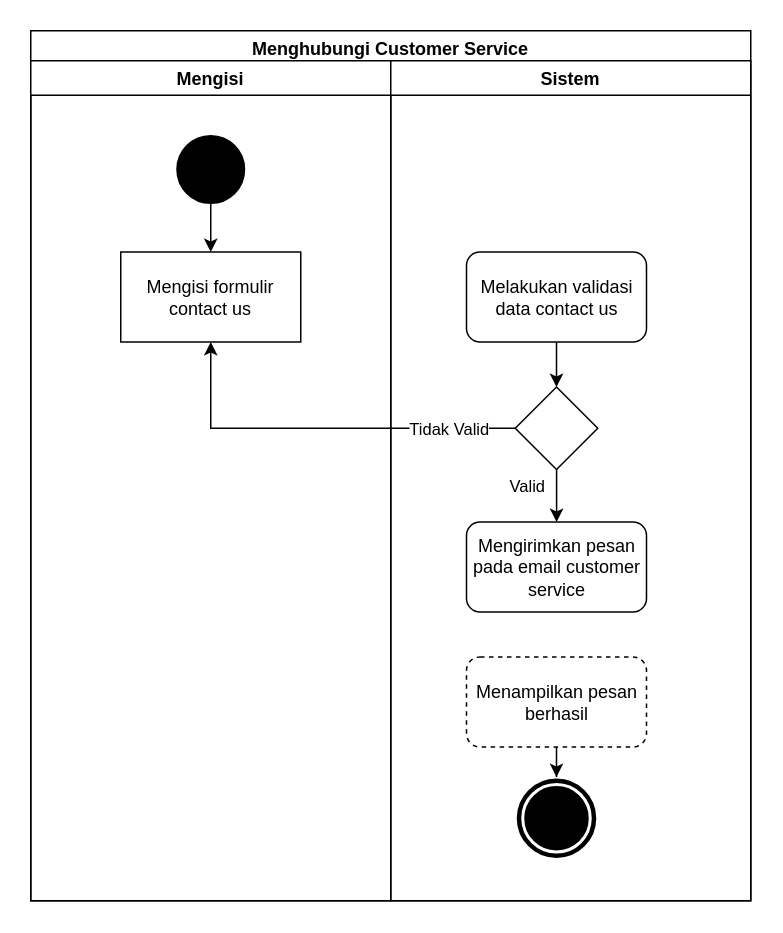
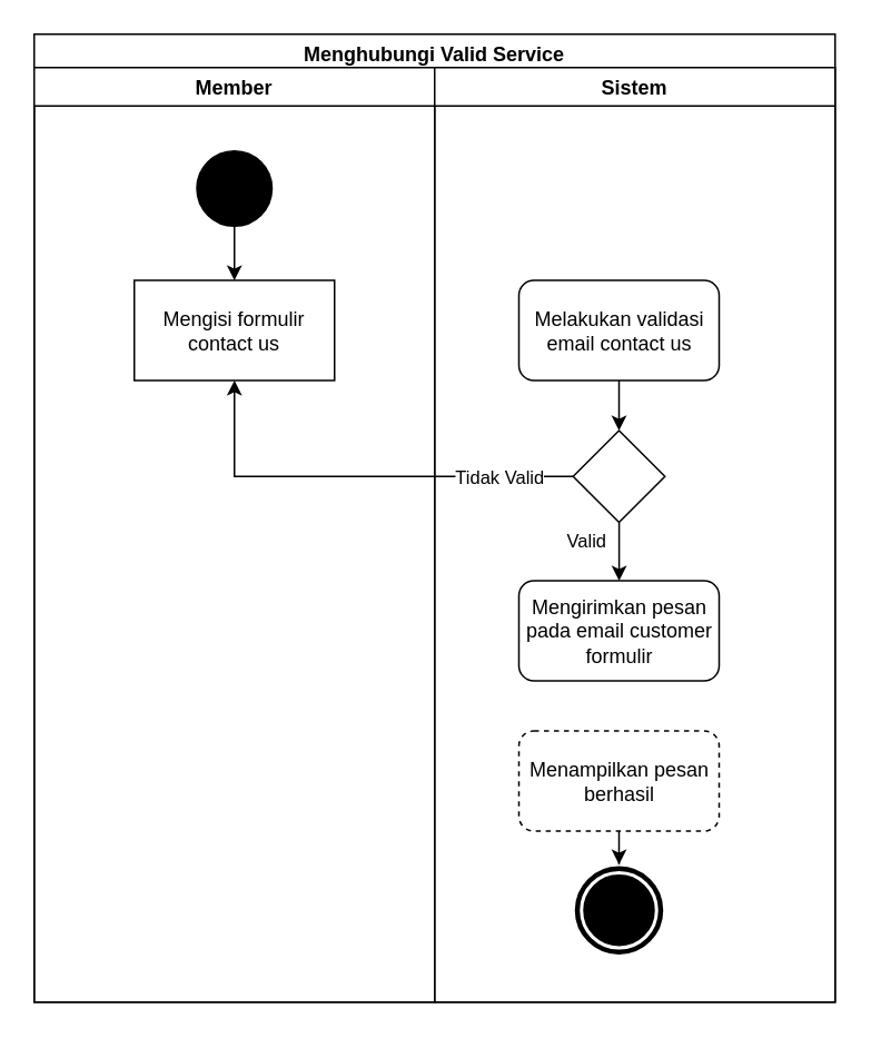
  <mxCell id="0" />
  <mxCell id="1" parent="0" />
- <mxCell id="2" value="Menghubungi Customer Service" style="swimlane;fillColor=none;" parent="1" vertex="1"><mxGeometry x="20" y="20" width="480" height="580" as="geometry" /></mxCell>
- <mxCell id="3" value="Mengisi" style="swimlane;startSize=23;" parent="2" vertex="1"><mxGeometry y="20" width="240" height="560" as="geometry" /></mxCell>
+ <mxCell id="2" value="Menghubungi Valid Service" style="swimlane;fillColor=none;" parent="1" vertex="1"><mxGeometry x="20" y="20" width="480" height="580" as="geometry" /></mxCell>
+ <mxCell id="3" value="Member" style="swimlane;startSize=23;" parent="2" vertex="1"><mxGeometry y="20" width="240" height="560" as="geometry" /></mxCell>
  <mxCell id="4" style="edgeStyle=orthogonalEdgeStyle;rounded=0;orthogonalLoop=1;jettySize=auto;html=1;" edge="1" parent="3" source="5" target="6"><mxGeometry relative="1" as="geometry" /></mxCell>
  <mxCell id="5" value="" style="ellipse;whiteSpace=wrap;html=1;aspect=fixed;fillColor=#000000;" parent="3" vertex="1"><mxGeometry x="97.5" y="50" width="45" height="45" as="geometry" /></mxCell>
  <mxCell id="6" value="&lt;span&gt;Mengisi formulir contact us&lt;/span&gt;" style="whiteSpace=wrap;html=1;fillColor=none;rounded=0;" parent="3" vertex="1"><mxGeometry x="60" y="127.5" width="120" height="60" as="geometry" /></mxCell>
- <mxCell id="7" value="Melakukan validasi data contact us" style="rounded=1;whiteSpace=wrap;html=1;fillColor=none;" parent="3" vertex="1"><mxGeometry x="290.5" y="127.5" width="120" height="60" as="geometry" /></mxCell>
+ <mxCell id="7" value="Melakukan validasi email contact us" style="rounded=1;whiteSpace=wrap;html=1;fillColor=none;" parent="3" vertex="1"><mxGeometry x="290.5" y="127.5" width="120" height="60" as="geometry" /></mxCell>
  <mxCell id="8" value="Valid" style="edgeStyle=orthogonalEdgeStyle;rounded=0;orthogonalLoop=1;jettySize=auto;html=1;" parent="3" edge="1"><mxGeometry x="-0.333" y="-20" relative="1" as="geometry"><mxPoint as="offset" /><mxPoint x="350.559" y="272.441" as="sourcePoint" /><mxPoint x="350.559" y="307.5" as="targetPoint" /></mxGeometry></mxCell>
  <mxCell id="9" value="" style="rhombus;whiteSpace=wrap;html=1;fillColor=none;" parent="3" vertex="1"><mxGeometry x="323" y="217.5" width="55" height="55" as="geometry" /></mxCell>
- <mxCell id="10" value="Mengirimkan pesan pada email customer service" style="rounded=1;whiteSpace=wrap;html=1;fillColor=none;" parent="3" vertex="1"><mxGeometry x="290.5" y="307.5" width="120" height="60" as="geometry" /></mxCell>
+ <mxCell id="10" value="Mengirimkan pesan pada email customer formulir" style="rounded=1;whiteSpace=wrap;html=1;fillColor=none;" parent="3" vertex="1"><mxGeometry x="290.5" y="307.5" width="120" height="60" as="geometry" /></mxCell>
  <mxCell id="11" style="edgeStyle=orthogonalEdgeStyle;rounded=0;orthogonalLoop=1;jettySize=auto;html=1;exitX=0;exitY=0.5;exitDx=0;exitDy=0;entryX=0.5;entryY=1;entryDx=0;entryDy=0;" parent="3" source="9" target="6" edge="1"><mxGeometry relative="1" as="geometry" /></mxCell>
  <mxCell id="12" value="Tidak Valid" style="edgeLabel;html=1;align=center;verticalAlign=middle;resizable=0;points=[];" parent="11" vertex="1" connectable="0"><mxGeometry x="-0.51" relative="1" as="geometry"><mxPoint x="19" as="offset" /></mxGeometry></mxCell>
  <mxCell id="13" style="edgeStyle=orthogonalEdgeStyle;rounded=0;orthogonalLoop=1;jettySize=auto;html=1;" parent="3" source="7" target="9" edge="1"><mxGeometry relative="1" as="geometry" /></mxCell>
  <mxCell id="14" value="Menampilkan pesan berhasil" style="rounded=1;whiteSpace=wrap;html=1;fillColor=none;dashed=1;" parent="3" vertex="1"><mxGeometry x="290.5" y="397.5" width="120" height="60" as="geometry" /></mxCell>
  <mxCell id="15" value="" style="ellipse;shape=doubleEllipse;whiteSpace=wrap;html=1;aspect=fixed;fillColor=#000000;strokeColor=#FFFFFF;strokeWidth=2;" parent="3" vertex="1"><mxGeometry x="323" y="477.5" width="55" height="55" as="geometry" /></mxCell>
  <mxCell id="16" style="edgeStyle=orthogonalEdgeStyle;rounded=0;orthogonalLoop=1;jettySize=auto;html=1;" parent="3" source="14" target="15" edge="1"><mxGeometry relative="1" as="geometry" /></mxCell>
  <mxCell id="17" value="Sistem" style="swimlane;" parent="2" vertex="1"><mxGeometry x="240" y="20" width="240" height="560" as="geometry" /></mxCell>
